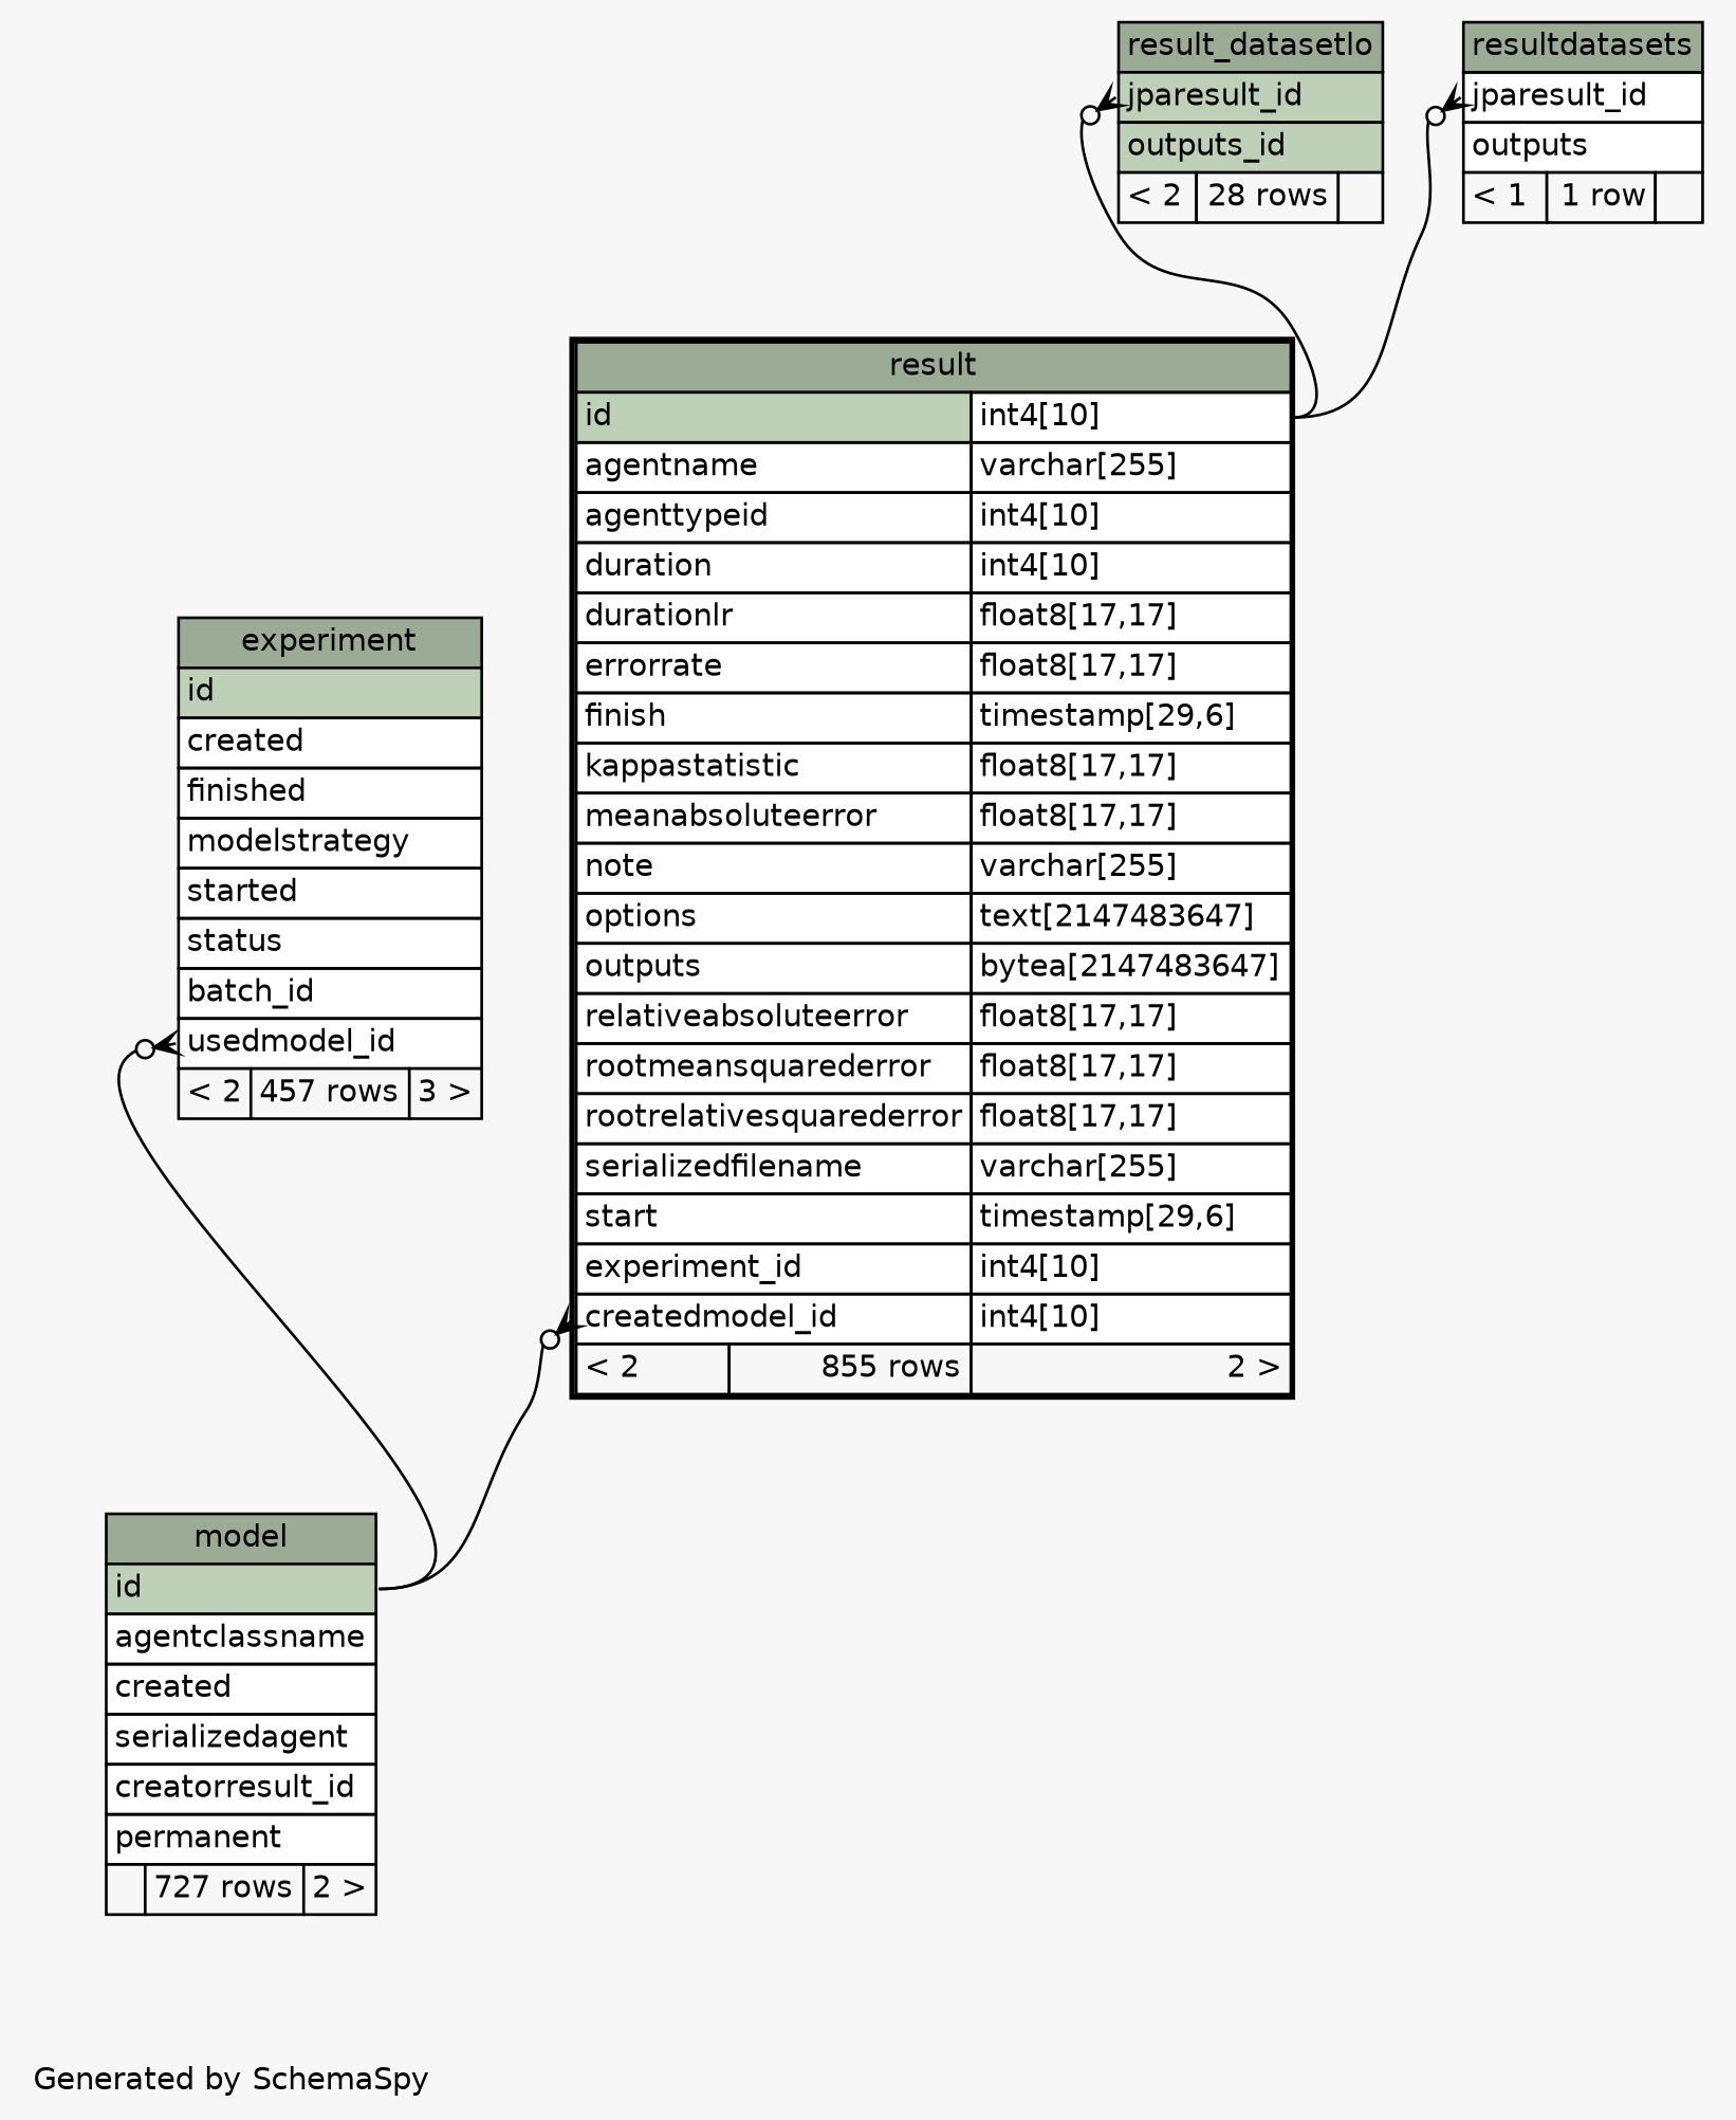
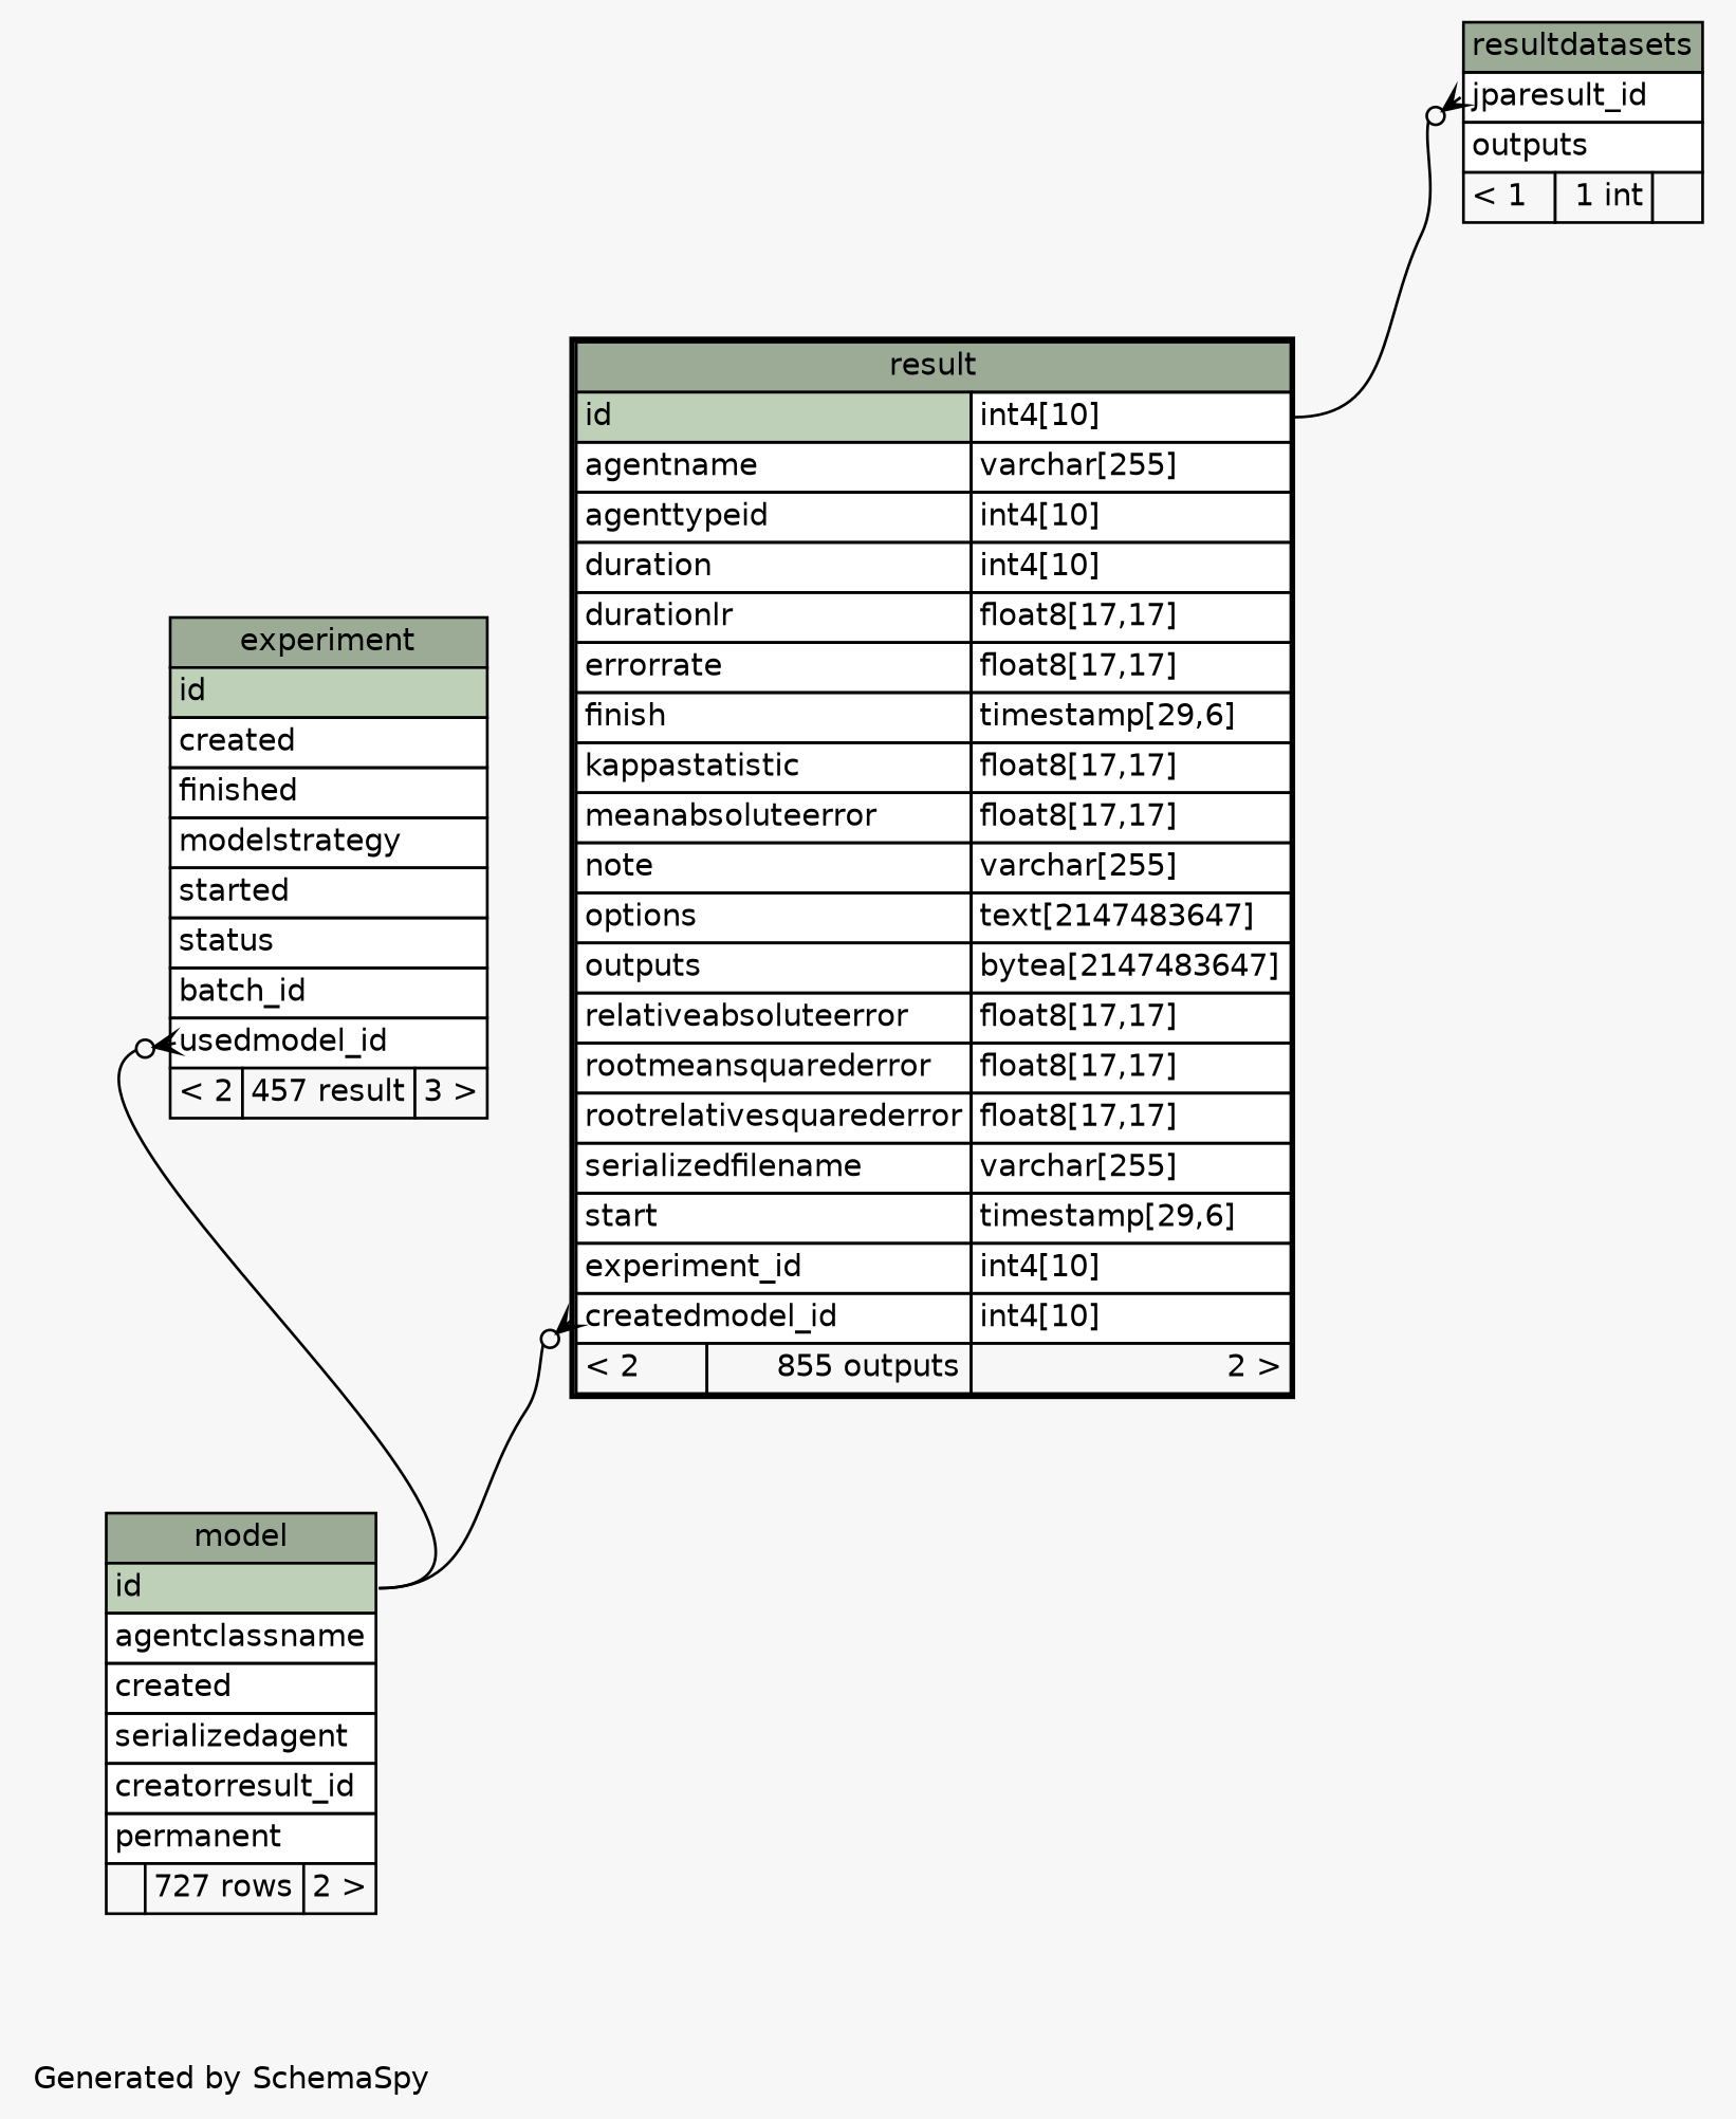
  digraph {
    bgcolor="#f7f7f7"
    fontname="DejaVu Sans"
    fontsize=11
    label="\nGenerated by SchemaSpy"
    labeljust=l
    nodesep=0.18
    rankdir=TB
    ranksep=0.46
    node [fontname="DejaVu Sans" fontsize=11 shape=plaintext]
    edge [arrowhead=none arrowsize=0.8 arrowtail=crowodot dir=back fontname="DejaVu Sans" headport="id:e" tailport="jparesult_id:w"]
-   n1 [label=<     <TABLE BORDER="0" CELLBORDER="1" CELLSPACING="0" BGCOLOR="#ffffff">       <TR><TD COLSPAN="3" BGCOLOR="#9bab96" ALIGN="CENTER">experiment</TD></TR>       <TR><TD PORT="id" COLSPAN="3" BGCOLOR="#bed1b8" ALIGN="LEFT">id</TD></TR>       <TR><TD PORT="created" COLSPAN="3" ALIGN="LEFT">created</TD></TR>       <TR><TD PORT="finished" COLSPAN="3" ALIGN="LEFT">finished</TD></TR>       <TR><TD PORT="modelstrategy" COLSPAN="3" ALIGN="LEFT">modelstrategy</TD></TR>       <TR><TD PORT="started" COLSPAN="3" ALIGN="LEFT">started</TD></TR>       <TR><TD PORT="status" COLSPAN="3" ALIGN="LEFT">status</TD></TR>       <TR><TD PORT="batch_id" COLSPAN="3" ALIGN="LEFT">batch_id</TD></TR>       <TR><TD PORT="usedmodel_id" COLSPAN="3" ALIGN="LEFT">usedmodel_id</TD></TR>       <TR><TD ALIGN="LEFT" BGCOLOR="#f7f7f7">&lt; 2</TD><TD ALIGN="RIGHT" BGCOLOR="#f7f7f7">457 rows</TD><TD ALIGN="RIGHT" BGCOLOR="#f7f7f7">3 &gt;</TD></TR>     </TABLE>>]
+   n1 [label=<     <TABLE BORDER="0" CELLBORDER="1" CELLSPACING="0" BGCOLOR="#ffffff">       <TR><TD COLSPAN="3" BGCOLOR="#9bab96" ALIGN="CENTER">experiment</TD></TR>       <TR><TD PORT="id" COLSPAN="3" BGCOLOR="#bed1b8" ALIGN="LEFT">id</TD></TR>       <TR><TD PORT="created" COLSPAN="3" ALIGN="LEFT">created</TD></TR>       <TR><TD PORT="finished" COLSPAN="3" ALIGN="LEFT">finished</TD></TR>       <TR><TD PORT="modelstrategy" COLSPAN="3" ALIGN="LEFT">modelstrategy</TD></TR>       <TR><TD PORT="started" COLSPAN="3" ALIGN="LEFT">started</TD></TR>       <TR><TD PORT="status" COLSPAN="3" ALIGN="LEFT">status</TD></TR>       <TR><TD PORT="batch_id" COLSPAN="3" ALIGN="LEFT">batch_id</TD></TR>       <TR><TD PORT="usedmodel_id" COLSPAN="3" ALIGN="LEFT">usedmodel_id</TD></TR>       <TR><TD ALIGN="LEFT" BGCOLOR="#f7f7f7">&lt; 2</TD><TD ALIGN="RIGHT" BGCOLOR="#f7f7f7">457 result</TD><TD ALIGN="RIGHT" BGCOLOR="#f7f7f7">3 &gt;</TD></TR>     </TABLE>>]
    n2 [label=<     <TABLE BORDER="0" CELLBORDER="1" CELLSPACING="0" BGCOLOR="#ffffff">       <TR><TD COLSPAN="3" BGCOLOR="#9bab96" ALIGN="CENTER">model</TD></TR>       <TR><TD PORT="id" COLSPAN="3" BGCOLOR="#bed1b8" ALIGN="LEFT">id</TD></TR>       <TR><TD PORT="agentclassname" COLSPAN="3" ALIGN="LEFT">agentclassname</TD></TR>       <TR><TD PORT="created" COLSPAN="3" ALIGN="LEFT">created</TD></TR>       <TR><TD PORT="serializedagent" COLSPAN="3" ALIGN="LEFT">serializedagent</TD></TR>       <TR><TD PORT="creatorresult_id" COLSPAN="3" ALIGN="LEFT">creatorresult_id</TD></TR>       <TR><TD PORT="permanent" COLSPAN="3" ALIGN="LEFT">permanent</TD></TR>       <TR><TD ALIGN="LEFT" BGCOLOR="#f7f7f7">  </TD><TD ALIGN="RIGHT" BGCOLOR="#f7f7f7">727 rows</TD><TD ALIGN="RIGHT" BGCOLOR="#f7f7f7">2 &gt;</TD></TR>     </TABLE>>]
-   n3 [label=<     <TABLE BORDER="2" CELLBORDER="1" CELLSPACING="0" BGCOLOR="#ffffff">       <TR><TD COLSPAN="3" BGCOLOR="#9bab96" ALIGN="CENTER">result</TD></TR>       <TR><TD PORT="id" COLSPAN="2" BGCOLOR="#bed1b8" ALIGN="LEFT">id</TD><TD PORT="id.type" ALIGN="LEFT">int4[10]</TD></TR>       <TR><TD PORT="agentname" COLSPAN="2" ALIGN="LEFT">agentname</TD><TD PORT="agentname.type" ALIGN="LEFT">varchar[255]</TD></TR>       <TR><TD PORT="agenttypeid" COLSPAN="2" ALIGN="LEFT">agenttypeid</TD><TD PORT="agenttypeid.type" ALIGN="LEFT">int4[10]</TD></TR>       <TR><TD PORT="duration" COLSPAN="2" ALIGN="LEFT">duration</TD><TD PORT="duration.type" ALIGN="LEFT">int4[10]</TD></TR>       <TR><TD PORT="durationlr" COLSPAN="2" ALIGN="LEFT">durationlr</TD><TD PORT="durationlr.type" ALIGN="LEFT">float8[17,17]</TD></TR>       <TR><TD PORT="errorrate" COLSPAN="2" ALIGN="LEFT">errorrate</TD><TD PORT="errorrate.type" ALIGN="LEFT">float8[17,17]</TD></TR>       <TR><TD PORT="finish" COLSPAN="2" ALIGN="LEFT">finish</TD><TD PORT="finish.type" ALIGN="LEFT">timestamp[29,6]</TD></TR>       <TR><TD PORT="kappastatistic" COLSPAN="2" ALIGN="LEFT">kappastatistic</TD><TD PORT="kappastatistic.type" ALIGN="LEFT">float8[17,17]</TD></TR>       <TR><TD PORT="meanabsoluteerror" COLSPAN="2" ALIGN="LEFT">meanabsoluteerror</TD><TD PORT="meanabsoluteerror.type" ALIGN="LEFT">float8[17,17]</TD></TR>       <TR><TD PORT="note" COLSPAN="2" ALIGN="LEFT">note</TD><TD PORT="note.type" ALIGN="LEFT">varchar[255]</TD></TR>       <TR><TD PORT="options" COLSPAN="2" ALIGN="LEFT">options</TD><TD PORT="options.type" ALIGN="LEFT">text[2147483647]</TD></TR>       <TR><TD PORT="outputs" COLSPAN="2" ALIGN="LEFT">outputs</TD><TD PORT="outputs.type" ALIGN="LEFT">bytea[2147483647]</TD></TR>       <TR><TD PORT="relativeabsoluteerror" COLSPAN="2" ALIGN="LEFT">relativeabsoluteerror</TD><TD PORT="relativeabsoluteerror.type" ALIGN="LEFT">float8[17,17]</TD></TR>       <TR><TD PORT="rootmeansquarederror" COLSPAN="2" ALIGN="LEFT">rootmeansquarederror</TD><TD PORT="rootmeansquarederror.type" ALIGN="LEFT">float8[17,17]</TD></TR>       <TR><TD PORT="rootrelativesquarederror" COLSPAN="2" ALIGN="LEFT">rootrelativesquarederror</TD><TD PORT="rootrelativesquarederror.type" ALIGN="LEFT">float8[17,17]</TD></TR>       <TR><TD PORT="serializedfilename" COLSPAN="2" ALIGN="LEFT">serializedfilename</TD><TD PORT="serializedfilename.type" ALIGN="LEFT">varchar[255]</TD></TR>       <TR><TD PORT="start" COLSPAN="2" ALIGN="LEFT">start</TD><TD PORT="start.type" ALIGN="LEFT">timestamp[29,6]</TD></TR>       <TR><TD PORT="experiment_id" COLSPAN="2" ALIGN="LEFT">experiment_id</TD><TD PORT="experiment_id.type" ALIGN="LEFT">int4[10]</TD></TR>       <TR><TD PORT="createdmodel_id" COLSPAN="2" ALIGN="LEFT">createdmodel_id</TD><TD PORT="createdmodel_id.type" ALIGN="LEFT">int4[10]</TD></TR>       <TR><TD ALIGN="LEFT" BGCOLOR="#f7f7f7">&lt; 2</TD><TD ALIGN="RIGHT" BGCOLOR="#f7f7f7">855 rows</TD><TD ALIGN="RIGHT" BGCOLOR="#f7f7f7">2 &gt;</TD></TR>     </TABLE>>]
-   n4 [label=<     <TABLE BORDER="0" CELLBORDER="1" CELLSPACING="0" BGCOLOR="#ffffff">       <TR><TD COLSPAN="3" BGCOLOR="#9bab96" ALIGN="CENTER">result_datasetlo</TD></TR>       <TR><TD PORT="jparesult_id" COLSPAN="3" BGCOLOR="#bed1b8" ALIGN="LEFT">jparesult_id</TD></TR>       <TR><TD PORT="outputs_id" COLSPAN="3" BGCOLOR="#bed1b8" ALIGN="LEFT">outputs_id</TD></TR>       <TR><TD ALIGN="LEFT" BGCOLOR="#f7f7f7">&lt; 2</TD><TD ALIGN="RIGHT" BGCOLOR="#f7f7f7">28 rows</TD><TD ALIGN="RIGHT" BGCOLOR="#f7f7f7">  </TD></TR>     </TABLE>>]
-   n5 [label=<     <TABLE BORDER="0" CELLBORDER="1" CELLSPACING="0" BGCOLOR="#ffffff">       <TR><TD COLSPAN="3" BGCOLOR="#9bab96" ALIGN="CENTER">resultdatasets</TD></TR>       <TR><TD PORT="jparesult_id" COLSPAN="3" ALIGN="LEFT">jparesult_id</TD></TR>       <TR><TD PORT="outputs" COLSPAN="3" ALIGN="LEFT">outputs</TD></TR>       <TR><TD ALIGN="LEFT" BGCOLOR="#f7f7f7">&lt; 1</TD><TD ALIGN="RIGHT" BGCOLOR="#f7f7f7">1 row</TD><TD ALIGN="RIGHT" BGCOLOR="#f7f7f7">  </TD></TR>     </TABLE>>]
+   n3 [label=<     <TABLE BORDER="2" CELLBORDER="1" CELLSPACING="0" BGCOLOR="#ffffff">       <TR><TD COLSPAN="3" BGCOLOR="#9bab96" ALIGN="CENTER">result</TD></TR>       <TR><TD PORT="id" COLSPAN="2" BGCOLOR="#bed1b8" ALIGN="LEFT">id</TD><TD PORT="id.type" ALIGN="LEFT">int4[10]</TD></TR>       <TR><TD PORT="agentname" COLSPAN="2" ALIGN="LEFT">agentname</TD><TD PORT="agentname.type" ALIGN="LEFT">varchar[255]</TD></TR>       <TR><TD PORT="agenttypeid" COLSPAN="2" ALIGN="LEFT">agenttypeid</TD><TD PORT="agenttypeid.type" ALIGN="LEFT">int4[10]</TD></TR>       <TR><TD PORT="duration" COLSPAN="2" ALIGN="LEFT">duration</TD><TD PORT="duration.type" ALIGN="LEFT">int4[10]</TD></TR>       <TR><TD PORT="durationlr" COLSPAN="2" ALIGN="LEFT">durationlr</TD><TD PORT="durationlr.type" ALIGN="LEFT">float8[17,17]</TD></TR>       <TR><TD PORT="errorrate" COLSPAN="2" ALIGN="LEFT">errorrate</TD><TD PORT="errorrate.type" ALIGN="LEFT">float8[17,17]</TD></TR>       <TR><TD PORT="finish" COLSPAN="2" ALIGN="LEFT">finish</TD><TD PORT="finish.type" ALIGN="LEFT">timestamp[29,6]</TD></TR>       <TR><TD PORT="kappastatistic" COLSPAN="2" ALIGN="LEFT">kappastatistic</TD><TD PORT="kappastatistic.type" ALIGN="LEFT">float8[17,17]</TD></TR>       <TR><TD PORT="meanabsoluteerror" COLSPAN="2" ALIGN="LEFT">meanabsoluteerror</TD><TD PORT="meanabsoluteerror.type" ALIGN="LEFT">float8[17,17]</TD></TR>       <TR><TD PORT="note" COLSPAN="2" ALIGN="LEFT">note</TD><TD PORT="note.type" ALIGN="LEFT">varchar[255]</TD></TR>       <TR><TD PORT="options" COLSPAN="2" ALIGN="LEFT">options</TD><TD PORT="options.type" ALIGN="LEFT">text[2147483647]</TD></TR>       <TR><TD PORT="outputs" COLSPAN="2" ALIGN="LEFT">outputs</TD><TD PORT="outputs.type" ALIGN="LEFT">bytea[2147483647]</TD></TR>       <TR><TD PORT="relativeabsoluteerror" COLSPAN="2" ALIGN="LEFT">relativeabsoluteerror</TD><TD PORT="relativeabsoluteerror.type" ALIGN="LEFT">float8[17,17]</TD></TR>       <TR><TD PORT="rootmeansquarederror" COLSPAN="2" ALIGN="LEFT">rootmeansquarederror</TD><TD PORT="rootmeansquarederror.type" ALIGN="LEFT">float8[17,17]</TD></TR>       <TR><TD PORT="rootrelativesquarederror" COLSPAN="2" ALIGN="LEFT">rootrelativesquarederror</TD><TD PORT="rootrelativesquarederror.type" ALIGN="LEFT">float8[17,17]</TD></TR>       <TR><TD PORT="serializedfilename" COLSPAN="2" ALIGN="LEFT">serializedfilename</TD><TD PORT="serializedfilename.type" ALIGN="LEFT">varchar[255]</TD></TR>       <TR><TD PORT="start" COLSPAN="2" ALIGN="LEFT">start</TD><TD PORT="start.type" ALIGN="LEFT">timestamp[29,6]</TD></TR>       <TR><TD PORT="experiment_id" COLSPAN="2" ALIGN="LEFT">experiment_id</TD><TD PORT="experiment_id.type" ALIGN="LEFT">int4[10]</TD></TR>       <TR><TD PORT="createdmodel_id" COLSPAN="2" ALIGN="LEFT">createdmodel_id</TD><TD PORT="createdmodel_id.type" ALIGN="LEFT">int4[10]</TD></TR>       <TR><TD ALIGN="LEFT" BGCOLOR="#f7f7f7">&lt; 2</TD><TD ALIGN="RIGHT" BGCOLOR="#f7f7f7">855 outputs</TD><TD ALIGN="RIGHT" BGCOLOR="#f7f7f7">2 &gt;</TD></TR>     </TABLE>>]
+   n5 [label=<     <TABLE BORDER="0" CELLBORDER="1" CELLSPACING="0" BGCOLOR="#ffffff">       <TR><TD COLSPAN="3" BGCOLOR="#9bab96" ALIGN="CENTER">resultdatasets</TD></TR>       <TR><TD PORT="jparesult_id" COLSPAN="3" ALIGN="LEFT">jparesult_id</TD></TR>       <TR><TD PORT="outputs" COLSPAN="3" ALIGN="LEFT">outputs</TD></TR>       <TR><TD ALIGN="LEFT" BGCOLOR="#f7f7f7">&lt; 1</TD><TD ALIGN="RIGHT" BGCOLOR="#f7f7f7">1 int</TD><TD ALIGN="RIGHT" BGCOLOR="#f7f7f7">  </TD></TR>     </TABLE>>]
    n1 -> n2 [tailport="usedmodel_id:w"]
    n3 -> n2 [tailport="createdmodel_id:w"]
-   n4 -> n3 [headport="id.type:e"]
    n5 -> n3 [headport="id.type:e"]
  }
